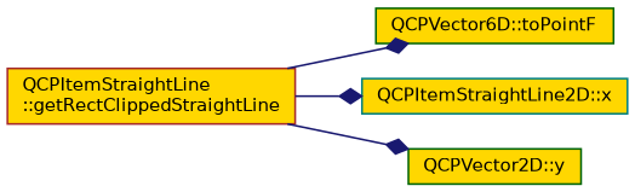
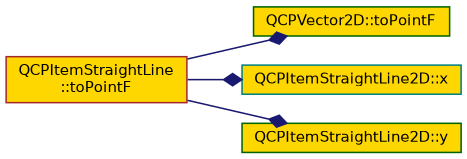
  digraph {
    rankdir=LR
    node [color=darkgreen fillcolor=gold fontname=Helvetica fontsize=10 shape=record style=filled]
    edge [arrowhead=diamond color=midnightblue fontname=Helvetica fontsize=10 labelfontname=Helvetica labelfontsize=10 style=solid]
-   n1 [color=brown fontcolor=black height=0.2 label="QCPItemStraightLine\l::getRectClippedStraightLine" width=0.4]
-   n2 [height=0.2 label="QCPVector6D::toPointF" width=0.4]
+   n1 [color=brown fontcolor=black height=0.2 label="QCPItemStraightLine\l::toPointF" width=0.4]
+   n2 [height=0.2 label="QCPVector2D::toPointF" width=0.4]
    n3 [color=teal height=0.2 label="QCPItemStraightLine2D::x" width=0.4]
-   n4 [height=0.2 label="QCPVector2D::y" width=0.4]
+   n4 [height=0.2 label="QCPItemStraightLine2D::y" width=0.4]
    n1 -> n2
    n1 -> n3
    n1 -> n4
  }
